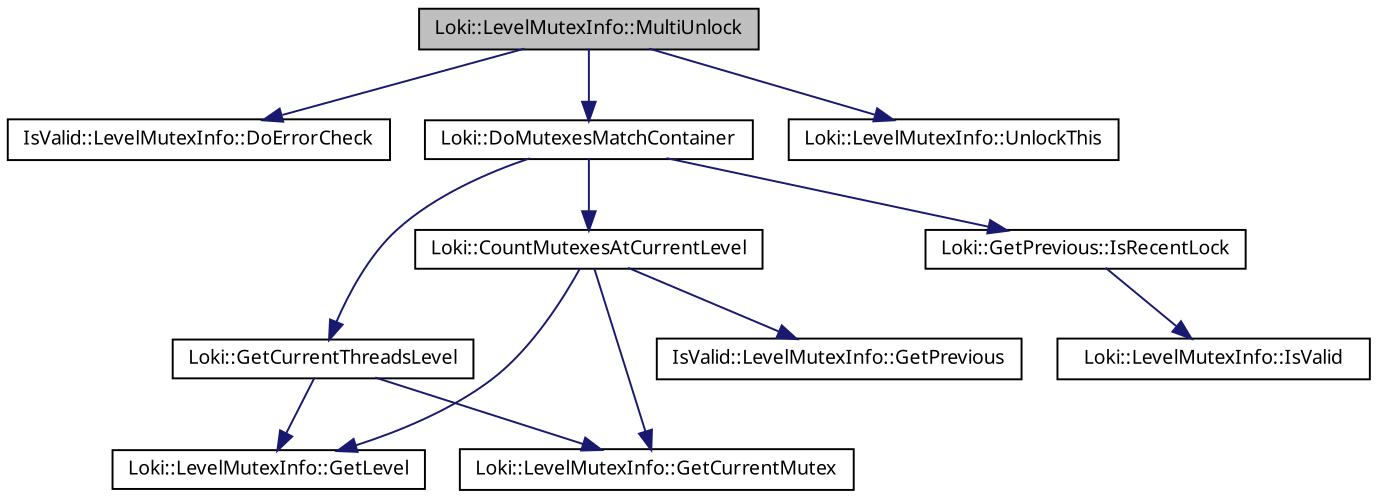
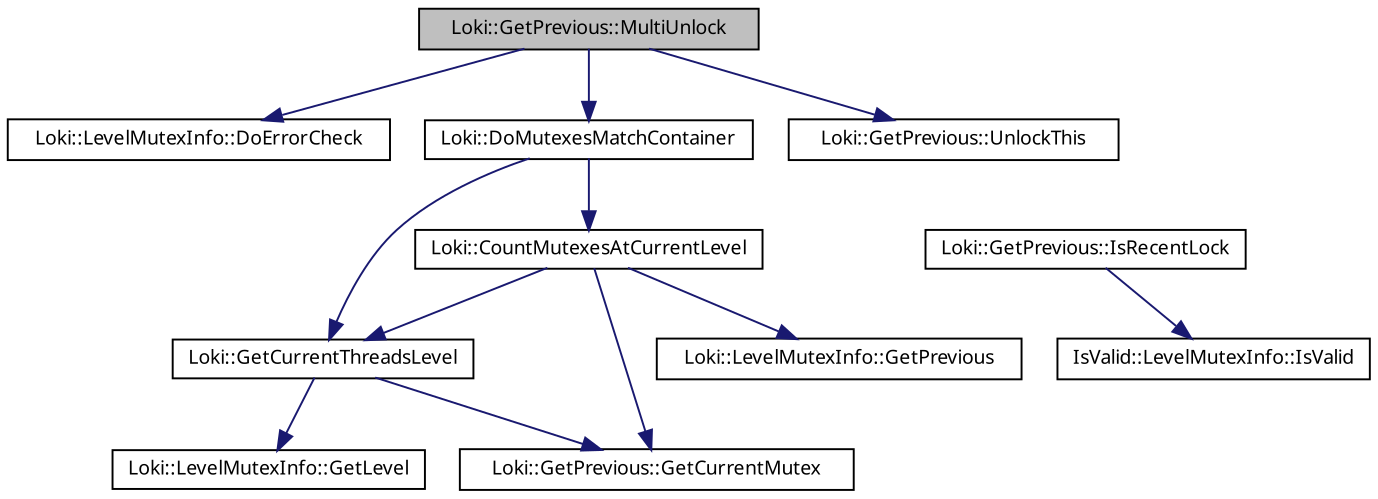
  digraph {
    fontname="Noto Sans"
    rankdir=TB
    node [color=black fontname="Noto Sans" fontsize=10 shape=record]
    edge [color=midnightblue fontname="Noto Sans" fontsize=10 labelfontname=FreeSans labelfontsize=10 style=solid]
-   n1 [fillcolor=grey75 fontcolor=black height=0.2 label="Loki::LevelMutexInfo::MultiUnlock" style=filled width=0.4]
-   n2 [height=0.2 label="IsValid::LevelMutexInfo::DoErrorCheck" width=0.4]
+   n1 [fillcolor=grey75 fontcolor=black height=0.2 label="Loki::GetPrevious::MultiUnlock" style=filled width=0.4]
+   n2 [height=0.2 label="Loki::LevelMutexInfo::DoErrorCheck" width=0.4]
    n3 [height=0.2 label="Loki::DoMutexesMatchContainer" width=0.4]
-   n4 [height=0.2 label="Loki::LevelMutexInfo::UnlockThis" width=0.4]
+   n4 [height=0.2 label="Loki::GetPrevious::UnlockThis" width=0.4]
    n5 [height=0.2 label="Loki::CountMutexesAtCurrentLevel" width=0.4]
    n6 [height=0.2 label="Loki::GetCurrentThreadsLevel" width=0.4]
    n7 [height=0.2 label="Loki::GetPrevious::IsRecentLock" width=0.4]
    n8 [height=0.2 label="Loki::LevelMutexInfo::GetLevel" width=0.4]
-   n9 [height=0.2 label="Loki::LevelMutexInfo::GetCurrentMutex" width=0.4]
-   n10 [height=0.2 label="IsValid::LevelMutexInfo::GetPrevious" width=0.4]
-   n11 [height=0.2 label="Loki::LevelMutexInfo::IsValid" width=0.4]
+   n9 [height=0.2 label="Loki::GetPrevious::GetCurrentMutex" width=0.4]
+   n10 [height=0.2 label="Loki::LevelMutexInfo::GetPrevious" width=0.4]
+   n11 [height=0.2 label="IsValid::LevelMutexInfo::IsValid" width=0.4]
    n1 -> n2
    n1 -> n3
    n1 -> n4
    n3 -> n5
    n3 -> n6
-   n3 -> n7
-   n5 -> n8
+   n5 -> n6
    n5 -> n9
    n5 -> n10
    n6 -> n8
    n6 -> n9
    n7 -> n11
  }
